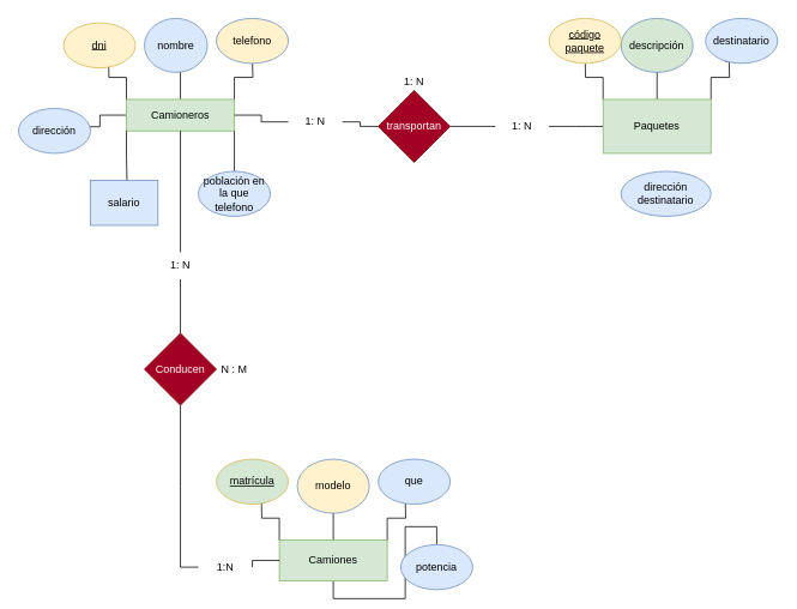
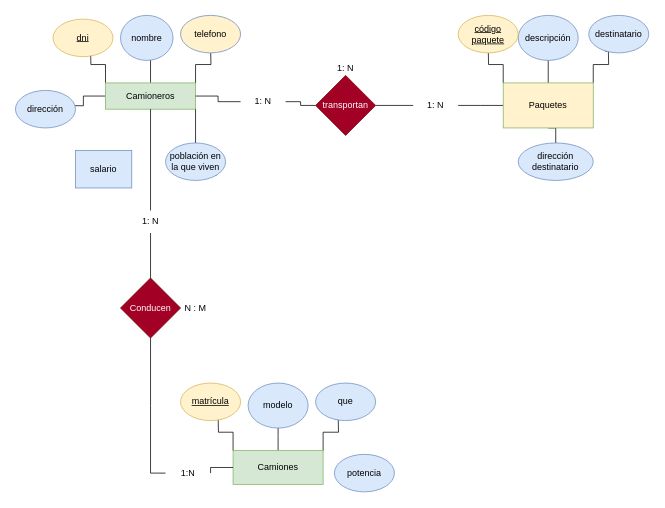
  <mxCell id="0" />
  <mxCell id="1" parent="0" />
  <mxCell id="2" style="edgeStyle=orthogonalEdgeStyle;rounded=0;orthogonalLoop=1;jettySize=auto;html=1;" edge="1" parent="1" source="9"><mxGeometry relative="1" as="geometry"><mxPoint x="200" y="70" as="targetPoint" /></mxGeometry></mxCell>
  <mxCell id="3" style="edgeStyle=orthogonalEdgeStyle;rounded=0;orthogonalLoop=1;jettySize=auto;html=1;exitX=1;exitY=0;exitDx=0;exitDy=0;" edge="1" parent="1" source="9"><mxGeometry relative="1" as="geometry"><mxPoint x="280" y="60" as="targetPoint" /></mxGeometry></mxCell>
  <mxCell id="4" style="edgeStyle=orthogonalEdgeStyle;rounded=0;orthogonalLoop=1;jettySize=auto;html=1;exitX=0;exitY=0;exitDx=0;exitDy=0;" edge="1" parent="1" source="9"><mxGeometry relative="1" as="geometry"><mxPoint x="120" y="60" as="targetPoint" /></mxGeometry></mxCell>
  <mxCell id="5" style="edgeStyle=orthogonalEdgeStyle;rounded=0;orthogonalLoop=1;jettySize=auto;html=1;exitX=1;exitY=1;exitDx=0;exitDy=0;" edge="1" parent="1" source="16"><mxGeometry relative="1" as="geometry"><mxPoint x="260" y="210" as="targetPoint" /></mxGeometry></mxCell>
  <mxCell id="6" style="edgeStyle=orthogonalEdgeStyle;rounded=0;orthogonalLoop=1;jettySize=auto;html=1;exitX=1;exitY=0.5;exitDx=0;exitDy=0;endArrow=none;endFill=0;" edge="1" parent="1" source="47" target="18"><mxGeometry relative="1" as="geometry"><mxPoint x="430" y="140" as="targetPoint" /></mxGeometry></mxCell>
  <mxCell id="7" style="edgeStyle=orthogonalEdgeStyle;rounded=0;orthogonalLoop=1;jettySize=auto;html=1;exitX=0;exitY=0.5;exitDx=0;exitDy=0;endArrow=none;endFill=0;" edge="1" parent="1" source="9"><mxGeometry relative="1" as="geometry"><mxPoint x="80" y="140" as="targetPoint" /></mxGeometry></mxCell>
  <mxCell id="8" style="edgeStyle=orthogonalEdgeStyle;rounded=0;orthogonalLoop=1;jettySize=auto;html=1;exitX=0.5;exitY=1;exitDx=0;exitDy=0;endArrow=none;endFill=0;" edge="1" parent="1" source="42" target="30"><mxGeometry relative="1" as="geometry"><mxPoint x="200" y="410" as="targetPoint" /></mxGeometry></mxCell>
  <mxCell id="9" value="Camioneros" style="rounded=0;whiteSpace=wrap;html=1;fillColor=#d5e8d4;strokeColor=#82b366;" vertex="1" parent="1"><mxGeometry x="140" y="110" width="120" height="35" as="geometry" /></mxCell>
  <mxCell id="10" value="salario" style="whiteSpace=wrap;html=1;fillColor=#dae8fc;strokeColor=#6c8ebf;rounded=0;" vertex="1" parent="1"><mxGeometry x="100" y="200" width="75" height="50" as="geometry" /></mxCell>
  <mxCell id="11" value="telefono" style="ellipse;whiteSpace=wrap;html=1;fillColor=#fff2cc;strokeColor=#6c8ebf;" vertex="1" parent="1"><mxGeometry x="240" y="20" width="80" height="50" as="geometry" /></mxCell>
  <mxCell id="12" value="nombre" style="ellipse;whiteSpace=wrap;html=1;fillColor=#dae8fc;strokeColor=#6c8ebf;" vertex="1" parent="1"><mxGeometry x="160" y="20" width="70" height="60" as="geometry" /></mxCell>
  <mxCell id="13" value="&lt;u&gt;dni&lt;/u&gt;" style="ellipse;whiteSpace=wrap;html=1;fillColor=#fff2cc;strokeColor=#d6b656;" vertex="1" parent="1"><mxGeometry x="70" y="25" width="80" height="50" as="geometry" /></mxCell>
  <mxCell id="14" value="dirección" style="ellipse;whiteSpace=wrap;html=1;fillColor=#dae8fc;strokeColor=#6c8ebf;" vertex="1" parent="1"><mxGeometry x="20" y="120" width="80" height="50" as="geometry" /></mxCell>
  <mxCell id="15" value="" style="edgeStyle=orthogonalEdgeStyle;rounded=0;orthogonalLoop=1;jettySize=auto;html=1;exitX=1;exitY=1;exitDx=0;exitDy=0;endArrow=none;endFill=0;" edge="1" parent="1" source="9" target="16"><mxGeometry relative="1" as="geometry"><mxPoint x="260" y="210" as="targetPoint" /><mxPoint x="260" y="170" as="sourcePoint" /></mxGeometry></mxCell>
- <mxCell id="16" value="población en la que telefono" style="ellipse;whiteSpace=wrap;html=1;fillColor=#dae8fc;strokeColor=#6c8ebf;" vertex="1" parent="1"><mxGeometry x="220" y="190" width="80" height="50" as="geometry" /></mxCell>
+ <mxCell id="16" value="población en la que viven" style="ellipse;whiteSpace=wrap;html=1;fillColor=#dae8fc;strokeColor=#6c8ebf;" vertex="1" parent="1"><mxGeometry x="220" y="190" width="80" height="50" as="geometry" /></mxCell>
  <mxCell id="17" style="edgeStyle=orthogonalEdgeStyle;rounded=0;orthogonalLoop=1;jettySize=auto;html=1;exitX=1;exitY=0.5;exitDx=0;exitDy=0;startArrow=none;startFill=0;endArrow=none;endFill=0;" edge="1" parent="1" source="50"><mxGeometry relative="1" as="geometry"><mxPoint x="670" y="140" as="targetPoint" /></mxGeometry></mxCell>
  <mxCell id="18" value="transportan" style="rhombus;whiteSpace=wrap;html=1;fillColor=#a20025;fontColor=#ffffff;strokeColor=#6F0000;" vertex="1" parent="1"><mxGeometry x="420" y="100" width="80" height="80" as="geometry" /></mxCell>
  <mxCell id="19" style="edgeStyle=orthogonalEdgeStyle;rounded=0;orthogonalLoop=1;jettySize=auto;html=1;" edge="1" source="23" parent="1"><mxGeometry relative="1" as="geometry"><mxPoint x="730" y="70" as="targetPoint" /></mxGeometry></mxCell>
  <mxCell id="20" style="edgeStyle=orthogonalEdgeStyle;rounded=0;orthogonalLoop=1;jettySize=auto;html=1;exitX=1;exitY=0;exitDx=0;exitDy=0;" edge="1" source="23" parent="1"><mxGeometry relative="1" as="geometry"><mxPoint x="810" y="60" as="targetPoint" /></mxGeometry></mxCell>
  <mxCell id="21" style="edgeStyle=orthogonalEdgeStyle;rounded=0;orthogonalLoop=1;jettySize=auto;html=1;exitX=0;exitY=0;exitDx=0;exitDy=0;" edge="1" source="23" parent="1"><mxGeometry relative="1" as="geometry"><mxPoint x="650" y="60" as="targetPoint" /></mxGeometry></mxCell>
- <mxCell id="23" value="Paquetes" style="rounded=0;whiteSpace=wrap;html=1;fillColor=#d5e8d4;strokeColor=#82b366;" vertex="1" parent="1"><mxGeometry x="670" y="110" width="120" height="60" as="geometry" /></mxCell>
+ <mxCell id="22" style="edgeStyle=orthogonalEdgeStyle;rounded=0;orthogonalLoop=1;jettySize=auto;html=1;exitX=0.5;exitY=1;exitDx=0;exitDy=0;entryX=0.5;entryY=0;entryDx=0;entryDy=0;endArrow=none;endFill=0;" edge="1" parent="1" source="23" target="27"><mxGeometry relative="1" as="geometry" /></mxCell>
+ <mxCell id="23" value="Paquetes" style="rounded=0;whiteSpace=wrap;html=1;fillColor=#fff2cc;strokeColor=#82b366;" vertex="1" parent="1"><mxGeometry x="670" y="110" width="120" height="60" as="geometry" /></mxCell>
  <mxCell id="24" value="destinatario" style="ellipse;whiteSpace=wrap;html=1;fillColor=#dae8fc;strokeColor=#6c8ebf;" vertex="1" parent="1"><mxGeometry x="784" y="20" width="80" height="50" as="geometry" /></mxCell>
- <mxCell id="25" value="descripción" style="ellipse;whiteSpace=wrap;html=1;fillColor=#d5e8d4;strokeColor=#6c8ebf;" vertex="1" parent="1"><mxGeometry x="690" y="20" width="80" height="60" as="geometry" /></mxCell>
+ <mxCell id="25" value="descripción" style="ellipse;whiteSpace=wrap;html=1;fillColor=#dae8fc;strokeColor=#6c8ebf;" vertex="1" parent="1"><mxGeometry x="690" y="20" width="80" height="60" as="geometry" /></mxCell>
  <mxCell id="26" value="&lt;u&gt;código paquete&lt;/u&gt;" style="ellipse;whiteSpace=wrap;html=1;fillColor=#fff2cc;strokeColor=#d6b656;" vertex="1" parent="1"><mxGeometry x="610" y="20" width="80" height="50" as="geometry" /></mxCell>
  <mxCell id="27" value="&lt;div&gt;dirección&lt;/div&gt;&lt;div&gt;destinatario&lt;br&gt;&lt;/div&gt;" style="ellipse;whiteSpace=wrap;html=1;fillColor=#dae8fc;strokeColor=#6c8ebf;" vertex="1" parent="1"><mxGeometry x="690" y="190" width="100" height="50" as="geometry" /></mxCell>
- <mxCell id="28" style="edgeStyle=orthogonalEdgeStyle;rounded=0;orthogonalLoop=1;jettySize=auto;html=1;exitX=0;exitY=1;exitDx=0;exitDy=0;entryX=0.541;entryY=0;entryDx=0;entryDy=0;entryPerimeter=0;endArrow=none;endFill=0;" edge="1" parent="1" source="9" target="10"><mxGeometry relative="1" as="geometry" /></mxCell>
  <mxCell id="29" style="edgeStyle=orthogonalEdgeStyle;rounded=0;orthogonalLoop=1;jettySize=auto;html=1;exitX=0.5;exitY=1;exitDx=0;exitDy=0;endArrow=none;endFill=0;" edge="1" parent="1" source="30"><mxGeometry relative="1" as="geometry"><mxPoint x="200" y="630" as="targetPoint" /></mxGeometry></mxCell>
  <mxCell id="30" value="Conducen" style="rhombus;whiteSpace=wrap;html=1;fillColor=#a20025;fontColor=#ffffff;strokeColor=#6F0000;" vertex="1" parent="1"><mxGeometry x="160" y="370" width="80" height="80" as="geometry" /></mxCell>
  <mxCell id="31" style="edgeStyle=orthogonalEdgeStyle;rounded=0;orthogonalLoop=1;jettySize=auto;html=1;" edge="1" source="36" parent="1"><mxGeometry relative="1" as="geometry"><mxPoint y="560" as="targetPoint" x="370" /></mxGeometry></mxCell>
  <mxCell id="32" style="edgeStyle=orthogonalEdgeStyle;rounded=0;orthogonalLoop=1;jettySize=auto;html=1;exitX=1;exitY=0;exitDx=0;exitDy=0;" edge="1" source="36" parent="1"><mxGeometry relative="1" as="geometry"><mxPoint x="450" y="550" as="targetPoint" /></mxGeometry></mxCell>
  <mxCell id="33" style="edgeStyle=orthogonalEdgeStyle;rounded=0;orthogonalLoop=1;jettySize=auto;html=1;exitX=0;exitY=0;exitDx=0;exitDy=0;" edge="1" source="36" parent="1"><mxGeometry relative="1" as="geometry"><mxPoint x="290" y="550" as="targetPoint" /></mxGeometry></mxCell>
- <mxCell id="34" style="edgeStyle=orthogonalEdgeStyle;rounded=0;orthogonalLoop=1;jettySize=auto;html=1;exitX=0.5;exitY=1;exitDx=0;exitDy=0;entryX=0.5;entryY=0;entryDx=0;entryDy=0;endArrow=none;endFill=0;" edge="1" source="36" target="40" parent="1"><mxGeometry relative="1" as="geometry" /></mxCell>
  <mxCell id="35" style="edgeStyle=orthogonalEdgeStyle;rounded=0;orthogonalLoop=1;jettySize=auto;html=1;exitX=0;exitY=0.5;exitDx=0;exitDy=0;endArrow=none;endFill=0;" edge="1" parent="1"><mxGeometry relative="1" as="geometry"><mxPoint x="200" y="630" as="targetPoint" /><mxPoint x="220" y="630" as="sourcePoint" /></mxGeometry></mxCell>
  <mxCell id="36" value="Camiones" style="rounded=0;whiteSpace=wrap;html=1;fillColor=#d5e8d4;strokeColor=#82b366;" vertex="1" parent="1"><mxGeometry x="310" y="600" width="120" height="45" as="geometry" /></mxCell>
  <mxCell id="37" value="que" style="ellipse;whiteSpace=wrap;html=1;fillColor=#dae8fc;strokeColor=#6c8ebf;" vertex="1" parent="1"><mxGeometry x="420" y="510" width="80" height="50" as="geometry" /></mxCell>
- <mxCell id="38" value="modelo" style="ellipse;whiteSpace=wrap;html=1;fillColor=#fff2cc;strokeColor=#6c8ebf;" vertex="1" parent="1"><mxGeometry x="330" y="510" width="80" height="60" as="geometry" /></mxCell>
- <mxCell id="39" value="&lt;u&gt;matrícula&lt;/u&gt;" style="ellipse;whiteSpace=wrap;html=1;fillColor=#d5e8d4;strokeColor=#d6b656;" vertex="1" parent="1"><mxGeometry x="240" y="510" width="80" height="50" as="geometry" /></mxCell>
+ <mxCell id="38" value="modelo" style="ellipse;whiteSpace=wrap;html=1;fillColor=#dae8fc;strokeColor=#6c8ebf;" vertex="1" parent="1"><mxGeometry x="330" y="510" width="80" height="60" as="geometry" /></mxCell>
+ <mxCell id="39" value="&lt;u&gt;matrícula&lt;/u&gt;" style="ellipse;whiteSpace=wrap;html=1;fillColor=#fff2cc;strokeColor=#d6b656;" vertex="1" parent="1"><mxGeometry x="240" y="510" width="80" height="50" as="geometry" /></mxCell>
  <mxCell id="40" value="potencia" style="ellipse;whiteSpace=wrap;html=1;fillColor=#dae8fc;strokeColor=#6c8ebf;" vertex="1" parent="1"><mxGeometry x="445" y="605" width="80" height="50" as="geometry" /></mxCell>
  <mxCell id="41" value="" style="edgeStyle=orthogonalEdgeStyle;rounded=0;orthogonalLoop=1;jettySize=auto;html=1;exitX=0.5;exitY=1;exitDx=0;exitDy=0;endArrow=none;endFill=0;" edge="1" parent="1" source="9" target="42"><mxGeometry relative="1" as="geometry"><mxPoint x="200" y="370" as="targetPoint" /><mxPoint x="200" y="170" as="sourcePoint" /></mxGeometry></mxCell>
  <mxCell id="42" value="1: N" style="text;html=1;strokeColor=none;fillColor=none;align=center;verticalAlign=middle;whiteSpace=wrap;rounded=0;" vertex="1" parent="1"><mxGeometry x="170" y="280" width="60" height="30" as="geometry" /></mxCell>
  <mxCell id="43" value="N : M" style="text;html=1;strokeColor=none;fillColor=none;align=center;verticalAlign=middle;whiteSpace=wrap;rounded=0;" vertex="1" parent="1"><mxGeometry x="230" y="395" width="60" height="30" as="geometry" /></mxCell>
  <mxCell id="44" value="" style="edgeStyle=orthogonalEdgeStyle;rounded=0;orthogonalLoop=1;jettySize=auto;html=1;exitX=0;exitY=0.5;exitDx=0;exitDy=0;endArrow=none;endFill=0;" edge="1" parent="1" source="36"><mxGeometry relative="1" as="geometry"><mxPoint x="280" y="630" as="targetPoint" /><mxPoint x="310" y="630" as="sourcePoint" /></mxGeometry></mxCell>
  <mxCell id="45" value="1:N" style="text;html=1;strokeColor=none;fillColor=none;align=center;verticalAlign=middle;whiteSpace=wrap;rounded=0;" vertex="1" parent="1"><mxGeometry x="220" y="615" width="60" height="30" as="geometry" /></mxCell>
  <mxCell id="46" value="" style="edgeStyle=orthogonalEdgeStyle;rounded=0;orthogonalLoop=1;jettySize=auto;html=1;exitX=1;exitY=0.5;exitDx=0;exitDy=0;endArrow=none;endFill=0;" edge="1" parent="1" source="9" target="47"><mxGeometry relative="1" as="geometry"><mxPoint x="420" y="140" as="targetPoint" /><mxPoint x="260" y="140" as="sourcePoint" /></mxGeometry></mxCell>
  <mxCell id="47" value="1: N" style="text;html=1;strokeColor=none;fillColor=none;align=center;verticalAlign=middle;whiteSpace=wrap;rounded=0;" vertex="1" parent="1"><mxGeometry x="320" y="120" width="60" height="30" as="geometry" /></mxCell>
  <mxCell id="48" value="&lt;div&gt;1: N&lt;/div&gt;" style="text;html=1;strokeColor=none;fillColor=none;align=center;verticalAlign=middle;whiteSpace=wrap;rounded=0;" vertex="1" parent="1"><mxGeometry x="430" y="75" width="60" height="30" as="geometry" /></mxCell>
  <mxCell id="49" value="" style="edgeStyle=orthogonalEdgeStyle;rounded=0;orthogonalLoop=1;jettySize=auto;html=1;exitX=1;exitY=0.5;exitDx=0;exitDy=0;startArrow=none;startFill=0;endArrow=none;endFill=0;" edge="1" parent="1" source="18" target="50"><mxGeometry relative="1" as="geometry"><mxPoint x="670" y="140" as="targetPoint" /><mxPoint x="500" y="140" as="sourcePoint" /></mxGeometry></mxCell>
  <mxCell id="50" value="&lt;div&gt;1: N&lt;/div&gt;" style="text;html=1;strokeColor=none;fillColor=none;align=center;verticalAlign=middle;whiteSpace=wrap;rounded=0;" vertex="1" parent="1"><mxGeometry x="550" y="125" width="60" height="30" as="geometry" /></mxCell>
